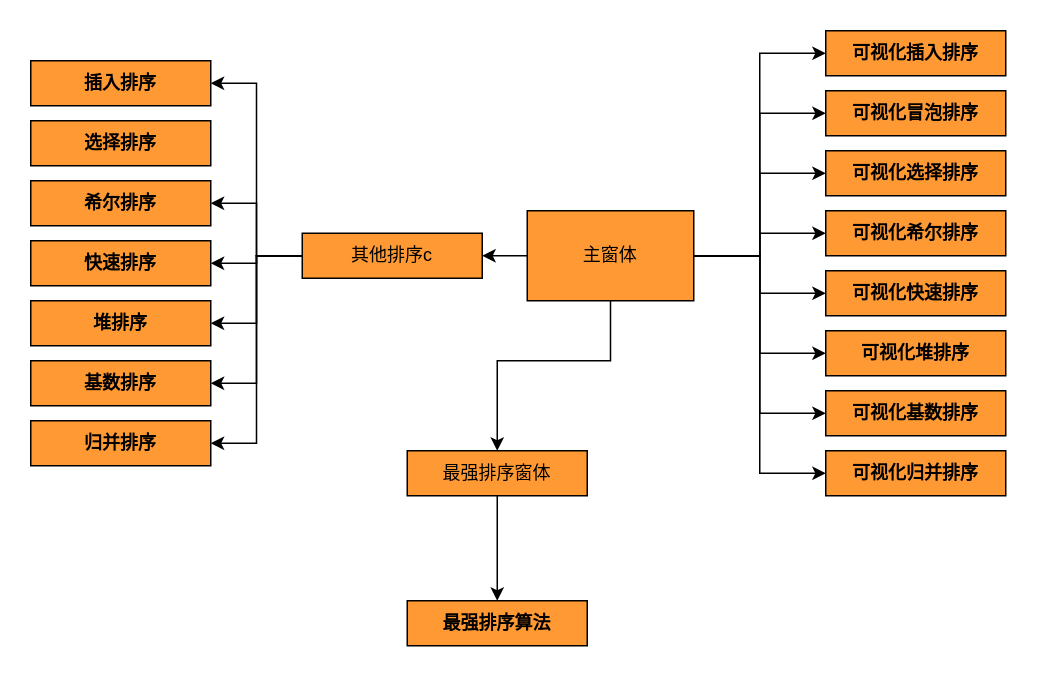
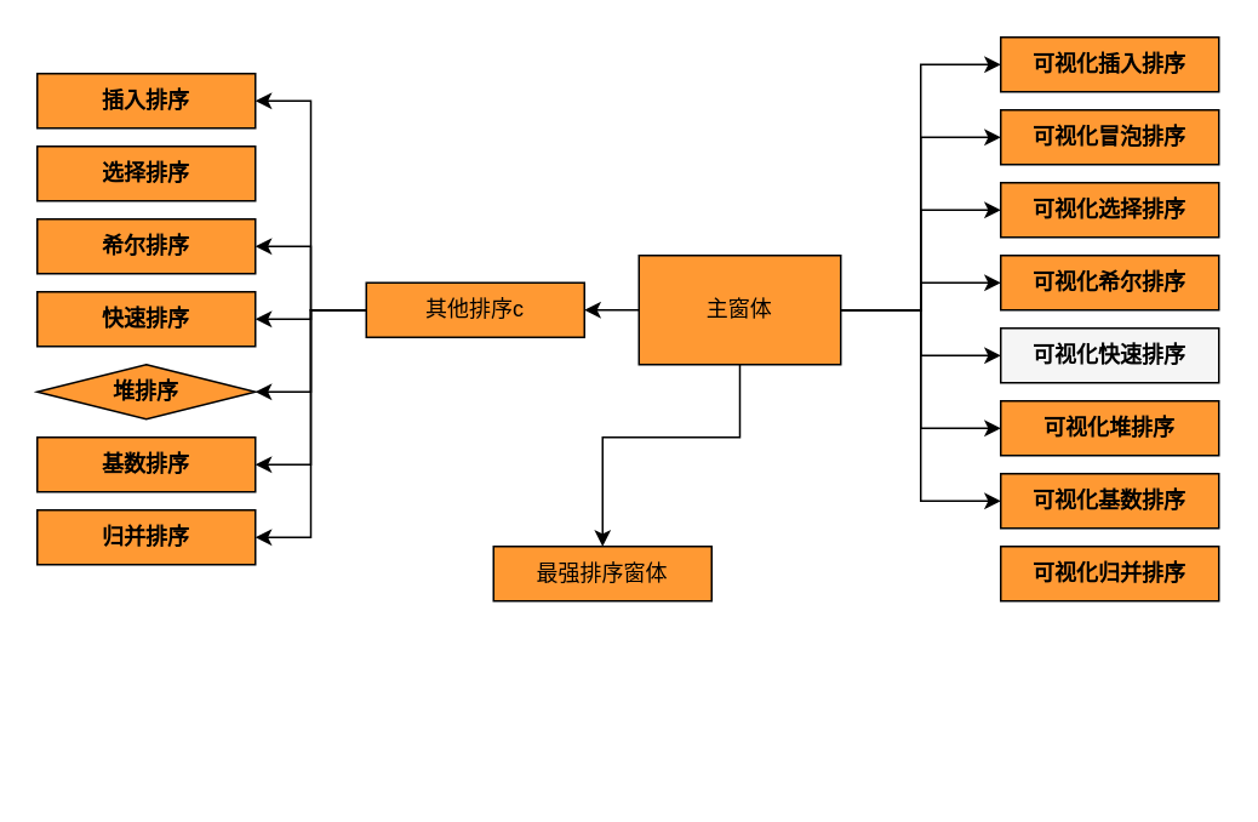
  <mxCell id="0" />
  <mxCell id="1" parent="0" />
  <mxCell id="2" style="edgeStyle=orthogonalEdgeStyle;rounded=0;orthogonalLoop=1;jettySize=auto;html=1;" edge="1" parent="1" source="12" target="29"><mxGeometry relative="1" as="geometry" /></mxCell>
  <mxCell id="3" style="edgeStyle=orthogonalEdgeStyle;rounded=0;orthogonalLoop=1;jettySize=auto;html=1;exitX=1;exitY=0.5;exitDx=0;exitDy=0;entryX=0;entryY=0.5;entryDx=0;entryDy=0;" edge="1" parent="1" source="12" target="18"><mxGeometry relative="1" as="geometry" /></mxCell>
  <mxCell id="4" style="edgeStyle=orthogonalEdgeStyle;rounded=0;orthogonalLoop=1;jettySize=auto;html=1;exitX=1;exitY=0.5;exitDx=0;exitDy=0;entryX=0;entryY=0.5;entryDx=0;entryDy=0;" edge="1" parent="1" source="12" target="17"><mxGeometry relative="1" as="geometry" /></mxCell>
  <mxCell id="5" style="edgeStyle=orthogonalEdgeStyle;rounded=0;orthogonalLoop=1;jettySize=auto;html=1;exitX=1;exitY=0.5;exitDx=0;exitDy=0;entryX=0;entryY=0.5;entryDx=0;entryDy=0;" edge="1" parent="1" source="12" target="19"><mxGeometry relative="1" as="geometry" /></mxCell>
  <mxCell id="6" style="edgeStyle=orthogonalEdgeStyle;rounded=0;orthogonalLoop=1;jettySize=auto;html=1;exitX=1;exitY=0.5;exitDx=0;exitDy=0;entryX=0;entryY=0.5;entryDx=0;entryDy=0;" edge="1" parent="1" source="12" target="20"><mxGeometry relative="1" as="geometry" /></mxCell>
  <mxCell id="7" style="edgeStyle=orthogonalEdgeStyle;rounded=0;orthogonalLoop=1;jettySize=auto;html=1;exitX=1;exitY=0.5;exitDx=0;exitDy=0;entryX=0;entryY=0.5;entryDx=0;entryDy=0;" edge="1" parent="1" source="12" target="13"><mxGeometry relative="1" as="geometry" /></mxCell>
  <mxCell id="8" style="edgeStyle=orthogonalEdgeStyle;rounded=0;orthogonalLoop=1;jettySize=auto;html=1;exitX=1;exitY=0.5;exitDx=0;exitDy=0;entryX=0;entryY=0.5;entryDx=0;entryDy=0;" edge="1" parent="1" source="12" target="21"><mxGeometry relative="1" as="geometry" /></mxCell>
  <mxCell id="9" style="edgeStyle=orthogonalEdgeStyle;rounded=0;orthogonalLoop=1;jettySize=auto;html=1;exitX=1;exitY=0.5;exitDx=0;exitDy=0;entryX=0;entryY=0.5;entryDx=0;entryDy=0;" edge="1" parent="1" source="12" target="16"><mxGeometry relative="1" as="geometry" /></mxCell>
- <mxCell id="10" style="edgeStyle=orthogonalEdgeStyle;rounded=0;orthogonalLoop=1;jettySize=auto;html=1;exitX=1;exitY=0.5;exitDx=0;exitDy=0;entryX=0;entryY=0.5;entryDx=0;entryDy=0;" edge="1" parent="1" source="12" target="22"><mxGeometry relative="1" as="geometry" /></mxCell>
  <mxCell id="11" style="edgeStyle=orthogonalEdgeStyle;rounded=0;orthogonalLoop=1;jettySize=auto;html=1;exitX=0.5;exitY=1;exitDx=0;exitDy=0;entryX=0.5;entryY=0;entryDx=0;entryDy=0;" edge="1" parent="1" source="12" target="15"><mxGeometry relative="1" as="geometry"><Array as="points"><mxPoint x="407" y="240" /><mxPoint x="331" y="240" /></Array></mxGeometry></mxCell>
  <mxCell id="12" value="主窗体" style="rounded=0;whiteSpace=wrap;html=1;fillColor=#FF9933;" vertex="1" parent="1"><mxGeometry x="351" y="140" width="111" height="60" as="geometry" /></mxCell>
  <mxCell id="13" value="&lt;p class=&quot;MsoNormal&quot;&gt;&lt;font face=&quot;宋体&quot;&gt;&lt;b&gt;可视化冒泡排序&lt;/b&gt;&lt;/font&gt;&lt;/p&gt;" style="rounded=0;whiteSpace=wrap;html=1;fillColor=#FF9933;" vertex="1" parent="1"><mxGeometry x="550" y="60" width="120" height="30" as="geometry" /></mxCell>
- <mxCell id="14" style="edgeStyle=orthogonalEdgeStyle;rounded=0;orthogonalLoop=1;jettySize=auto;html=1;exitX=0.5;exitY=1;exitDx=0;exitDy=0;entryX=0.5;entryY=0;entryDx=0;entryDy=0;" edge="1" parent="1" source="15" target="30"><mxGeometry relative="1" as="geometry" /></mxCell>
  <mxCell id="15" value="最强排序窗体" style="rounded=0;whiteSpace=wrap;html=1;fillColor=#FF9933;" vertex="1" parent="1"><mxGeometry x="271" y="300" width="120" height="30" as="geometry" /></mxCell>
  <mxCell id="16" value="&lt;p class=&quot;MsoNormal&quot;&gt;&lt;font face=&quot;宋体&quot;&gt;&lt;b&gt;可视化插入排序&lt;/b&gt;&lt;/font&gt;&lt;/p&gt;" style="rounded=0;whiteSpace=wrap;html=1;fillColor=#FF9933;" vertex="1" parent="1"><mxGeometry x="550" y="20" width="120" height="30" as="geometry" /></mxCell>
  <mxCell id="17" value="&lt;b style=&quot;border-color: var(--border-color); font-family: 宋体;&quot;&gt;可视化&lt;b style=&quot;background-color: initial;&quot;&gt;选择排序&lt;/b&gt;&lt;br&gt;&lt;/b&gt;" style="rounded=0;whiteSpace=wrap;html=1;fillColor=#FF9933;" vertex="1" parent="1"><mxGeometry x="550" y="100" width="120" height="30" as="geometry" /></mxCell>
  <mxCell id="18" value="&lt;b style=&quot;border-color: var(--border-color); font-family: 宋体;&quot;&gt;可视化&lt;b style=&quot;background-color: initial;&quot;&gt;希尔排序&lt;/b&gt;&lt;br&gt;&lt;/b&gt;" style="rounded=0;whiteSpace=wrap;html=1;fillColor=#FF9933;" vertex="1" parent="1"><mxGeometry x="550" y="140" width="120" height="30" as="geometry" /></mxCell>
- <mxCell id="19" value="&lt;p class=&quot;MsoNormal&quot;&gt;&lt;font face=&quot;宋体&quot;&gt;&lt;b&gt;可视化快速排序&lt;/b&gt;&lt;/font&gt;&lt;/p&gt;" style="rounded=0;whiteSpace=wrap;html=1;fillColor=#FF9933;" vertex="1" parent="1"><mxGeometry x="550" y="180" width="120" height="30" as="geometry" /></mxCell>
+ <mxCell id="19" value="&lt;p class=&quot;MsoNormal&quot;&gt;&lt;font face=&quot;宋体&quot;&gt;&lt;b&gt;可视化快速排序&lt;/b&gt;&lt;/font&gt;&lt;/p&gt;" style="rounded=0;whiteSpace=wrap;html=1;fillColor=#f5f5f5;" vertex="1" parent="1"><mxGeometry x="550" y="180" width="120" height="30" as="geometry" /></mxCell>
  <mxCell id="20" value="&lt;p class=&quot;MsoNormal&quot;&gt;&lt;font face=&quot;宋体&quot;&gt;&lt;b&gt;可视化堆排序&lt;/b&gt;&lt;/font&gt;&lt;/p&gt;" style="rounded=0;whiteSpace=wrap;html=1;fillColor=#FF9933;" vertex="1" parent="1"><mxGeometry x="550" y="220" width="120" height="30" as="geometry" /></mxCell>
  <mxCell id="21" value="&lt;p class=&quot;MsoNormal&quot;&gt;&lt;font face=&quot;宋体&quot;&gt;&lt;b&gt;可视化基数排序&lt;/b&gt;&lt;/font&gt;&lt;/p&gt;" style="rounded=0;whiteSpace=wrap;html=1;fillColor=#FF9933;" vertex="1" parent="1"><mxGeometry x="550" y="260" width="120" height="30" as="geometry" /></mxCell>
  <mxCell id="22" value="&lt;p class=&quot;MsoNormal&quot;&gt;&lt;font face=&quot;宋体&quot;&gt;&lt;b&gt;可视化归并排序&lt;/b&gt;&lt;/font&gt;&lt;/p&gt;" style="rounded=0;whiteSpace=wrap;html=1;fillColor=#FF9933;" vertex="1" parent="1"><mxGeometry x="550" y="300" width="120" height="30" as="geometry" /></mxCell>
  <mxCell id="23" style="edgeStyle=orthogonalEdgeStyle;rounded=0;orthogonalLoop=1;jettySize=auto;html=1;exitX=0;exitY=0.5;exitDx=0;exitDy=0;entryX=1;entryY=0.5;entryDx=0;entryDy=0;" edge="1" parent="1" source="29" target="34"><mxGeometry relative="1" as="geometry" /></mxCell>
  <mxCell id="24" style="edgeStyle=orthogonalEdgeStyle;rounded=0;orthogonalLoop=1;jettySize=auto;html=1;exitX=0;exitY=0.5;exitDx=0;exitDy=0;entryX=1;entryY=0.5;entryDx=0;entryDy=0;" edge="1" parent="1" source="29" target="33"><mxGeometry relative="1" as="geometry" /></mxCell>
  <mxCell id="25" style="edgeStyle=orthogonalEdgeStyle;rounded=0;orthogonalLoop=1;jettySize=auto;html=1;exitX=0;exitY=0.5;exitDx=0;exitDy=0;entryX=1;entryY=0.5;entryDx=0;entryDy=0;" edge="1" parent="1" source="29" target="35"><mxGeometry relative="1" as="geometry" /></mxCell>
  <mxCell id="26" style="edgeStyle=orthogonalEdgeStyle;rounded=0;orthogonalLoop=1;jettySize=auto;html=1;exitX=0;exitY=0.5;exitDx=0;exitDy=0;entryX=1;entryY=0.5;entryDx=0;entryDy=0;" edge="1" parent="1" source="29" target="36"><mxGeometry relative="1" as="geometry" /></mxCell>
  <mxCell id="27" style="edgeStyle=orthogonalEdgeStyle;rounded=0;orthogonalLoop=1;jettySize=auto;html=1;exitX=0;exitY=0.5;exitDx=0;exitDy=0;entryX=1;entryY=0.5;entryDx=0;entryDy=0;" edge="1" parent="1" source="29" target="37"><mxGeometry relative="1" as="geometry" /></mxCell>
  <mxCell id="28" style="edgeStyle=orthogonalEdgeStyle;rounded=0;orthogonalLoop=1;jettySize=auto;html=1;exitX=0;exitY=0.5;exitDx=0;exitDy=0;entryX=1;entryY=0.5;entryDx=0;entryDy=0;" edge="1" parent="1" source="29" target="31"><mxGeometry relative="1" as="geometry" /></mxCell>
  <mxCell id="29" value="其他排序c" style="rounded=0;whiteSpace=wrap;html=1;fillColor=#FF9933;" vertex="1" parent="1"><mxGeometry x="201" y="155" width="120" height="30" as="geometry" /></mxCell>
- <mxCell id="30" value="&lt;p class=&quot;MsoNormal&quot;&gt;&lt;font face=&quot;宋体&quot;&gt;&lt;b&gt;最强排序算法&lt;/b&gt;&lt;/font&gt;&lt;/p&gt;" style="rounded=0;whiteSpace=wrap;html=1;fillColor=#FF9933;" vertex="1" parent="1"><mxGeometry x="271" y="400" width="120" height="30" as="geometry" /></mxCell>
  <mxCell id="31" value="&lt;p class=&quot;MsoNormal&quot;&gt;&lt;font face=&quot;宋体&quot;&gt;&lt;b&gt;插入排序&lt;/b&gt;&lt;/font&gt;&lt;/p&gt;" style="rounded=0;whiteSpace=wrap;html=1;fillColor=#FF9933;" vertex="1" parent="1"><mxGeometry x="20" y="40" width="120" height="30" as="geometry" /></mxCell>
  <mxCell id="32" value="&lt;p class=&quot;MsoNormal&quot;&gt;&lt;font face=&quot;宋体&quot;&gt;&lt;b&gt;选择排序&lt;/b&gt;&lt;/font&gt;&lt;/p&gt;" style="rounded=0;whiteSpace=wrap;html=1;fillColor=#FF9933;" vertex="1" parent="1"><mxGeometry x="20" y="80" width="120" height="30" as="geometry" /></mxCell>
  <mxCell id="33" value="&lt;p class=&quot;MsoNormal&quot;&gt;&lt;font face=&quot;宋体&quot;&gt;&lt;b&gt;希尔排序&lt;/b&gt;&lt;/font&gt;&lt;/p&gt;" style="rounded=0;whiteSpace=wrap;html=1;fillColor=#FF9933;" vertex="1" parent="1"><mxGeometry x="20" y="120" width="120" height="30" as="geometry" /></mxCell>
  <mxCell id="34" value="&lt;p class=&quot;MsoNormal&quot;&gt;&lt;font face=&quot;宋体&quot;&gt;&lt;b&gt;快速排序&lt;/b&gt;&lt;/font&gt;&lt;/p&gt;" style="rounded=0;whiteSpace=wrap;html=1;fillColor=#FF9933;" vertex="1" parent="1"><mxGeometry x="20" y="160" width="120" height="30" as="geometry" /></mxCell>
- <mxCell id="35" value="&lt;p class=&quot;MsoNormal&quot;&gt;&lt;font face=&quot;宋体&quot;&gt;&lt;b&gt;堆排序&lt;/b&gt;&lt;/font&gt;&lt;/p&gt;" style="rounded=0;whiteSpace=wrap;html=1;fillColor=#FF9933;" vertex="1" parent="1"><mxGeometry x="20" y="200" width="120" height="30" as="geometry" /></mxCell>
+ <mxCell id="35" value="&lt;p class=&quot;MsoNormal&quot;&gt;&lt;font face=&quot;宋体&quot;&gt;&lt;b&gt;堆排序&lt;/b&gt;&lt;/font&gt;&lt;/p&gt;" style="rhombus;whiteSpace=wrap;html=1;fillColor=#FF9933;" vertex="1" parent="1"><mxGeometry x="20" y="200" width="120" height="30" as="geometry" /></mxCell>
  <mxCell id="36" value="&lt;p class=&quot;MsoNormal&quot;&gt;&lt;font face=&quot;宋体&quot;&gt;&lt;b&gt;基数排序&lt;/b&gt;&lt;/font&gt;&lt;/p&gt;" style="rounded=0;whiteSpace=wrap;html=1;fillColor=#FF9933;" vertex="1" parent="1"><mxGeometry x="20" y="240" width="120" height="30" as="geometry" /></mxCell>
  <mxCell id="37" value="&lt;p class=&quot;MsoNormal&quot;&gt;&lt;font face=&quot;宋体&quot;&gt;&lt;b&gt;归并排序&lt;/b&gt;&lt;/font&gt;&lt;/p&gt;" style="rounded=0;whiteSpace=wrap;html=1;fillColor=#FF9933;" vertex="1" parent="1"><mxGeometry x="20" y="280" width="120" height="30" as="geometry" /></mxCell>
